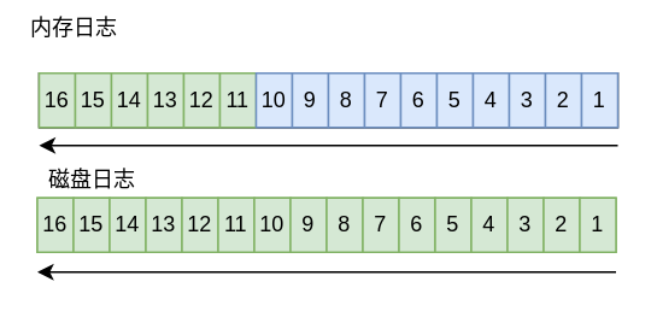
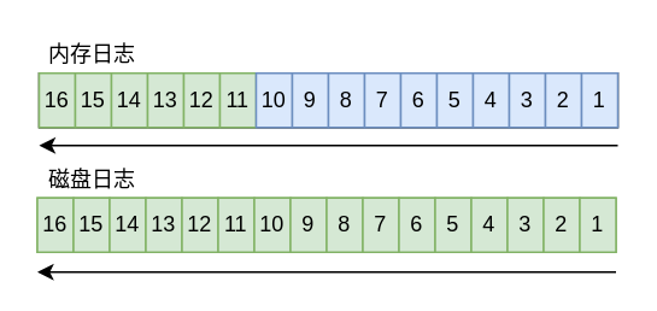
  <mxCell id="0" />
  <mxCell id="1" parent="0" />
  <mxCell id="2" value="" style="rounded=0;whiteSpace=wrap;html=1;" vertex="1" parent="1"><mxGeometry x="21" y="40" width="320" height="30" as="geometry" /></mxCell>
  <mxCell id="3" value="16" style="rounded=0;whiteSpace=wrap;html=1;fillColor=#d5e8d4;strokeColor=#82b366;" vertex="1" parent="1"><mxGeometry x="21" y="40" width="20" height="30" as="geometry" /></mxCell>
  <mxCell id="4" value="15" style="rounded=0;whiteSpace=wrap;html=1;fillColor=#d5e8d4;strokeColor=#82b366;" vertex="1" parent="1"><mxGeometry x="41" y="40" width="20" height="30" as="geometry" /></mxCell>
  <mxCell id="5" value="14" style="rounded=0;whiteSpace=wrap;html=1;fillColor=#d5e8d4;strokeColor=#82b366;" vertex="1" parent="1"><mxGeometry x="61" y="40" width="20" height="30" as="geometry" /></mxCell>
  <mxCell id="6" value="13" style="rounded=0;whiteSpace=wrap;html=1;fillColor=#d5e8d4;strokeColor=#82b366;" vertex="1" parent="1"><mxGeometry x="81" y="40" width="20" height="30" as="geometry" /></mxCell>
  <mxCell id="7" value="12" style="rounded=0;whiteSpace=wrap;html=1;fillColor=#d5e8d4;strokeColor=#82b366;" vertex="1" parent="1"><mxGeometry x="101" y="40" width="20" height="30" as="geometry" /></mxCell>
  <mxCell id="8" value="11" style="rounded=0;whiteSpace=wrap;html=1;fillColor=#d5e8d4;strokeColor=#82b366;" vertex="1" parent="1"><mxGeometry x="121" y="40" width="20" height="30" as="geometry" /></mxCell>
  <mxCell id="9" value="10" style="rounded=0;whiteSpace=wrap;html=1;fillColor=#dae8fc;strokeColor=#6c8ebf;" vertex="1" parent="1"><mxGeometry x="141" y="40" width="20" height="30" as="geometry" /></mxCell>
  <mxCell id="10" value="9" style="rounded=0;whiteSpace=wrap;html=1;fillColor=#dae8fc;strokeColor=#6c8ebf;" vertex="1" parent="1"><mxGeometry x="161" y="40" width="20" height="30" as="geometry" /></mxCell>
  <mxCell id="11" value="8" style="rounded=0;whiteSpace=wrap;html=1;fillColor=#dae8fc;strokeColor=#6c8ebf;" vertex="1" parent="1"><mxGeometry x="181" y="40" width="20" height="30" as="geometry" /></mxCell>
  <mxCell id="12" value="7" style="rounded=0;whiteSpace=wrap;html=1;fillColor=#dae8fc;strokeColor=#6c8ebf;" vertex="1" parent="1"><mxGeometry x="201" y="40" width="20" height="30" as="geometry" /></mxCell>
  <mxCell id="13" value="6" style="rounded=0;whiteSpace=wrap;html=1;fillColor=#dae8fc;strokeColor=#6c8ebf;" vertex="1" parent="1"><mxGeometry x="221" y="40" width="20" height="30" as="geometry" /></mxCell>
  <mxCell id="14" value="5" style="rounded=0;whiteSpace=wrap;html=1;fillColor=#dae8fc;strokeColor=#6c8ebf;" vertex="1" parent="1"><mxGeometry x="241" y="40" width="20" height="30" as="geometry" /></mxCell>
  <mxCell id="15" value="4" style="rounded=0;whiteSpace=wrap;html=1;fillColor=#dae8fc;strokeColor=#6c8ebf;" vertex="1" parent="1"><mxGeometry x="261" y="40" width="20" height="30" as="geometry" /></mxCell>
  <mxCell id="16" value="3" style="rounded=0;whiteSpace=wrap;html=1;fillColor=#dae8fc;strokeColor=#6c8ebf;" vertex="1" parent="1"><mxGeometry x="281" y="40" width="20" height="30" as="geometry" /></mxCell>
  <mxCell id="17" value="2" style="rounded=0;whiteSpace=wrap;html=1;fillColor=#dae8fc;strokeColor=#6c8ebf;" vertex="1" parent="1"><mxGeometry x="301" y="40" width="20" height="30" as="geometry" /></mxCell>
  <mxCell id="18" value="1" style="rounded=0;whiteSpace=wrap;html=1;fillColor=#dae8fc;strokeColor=#6c8ebf;" vertex="1" parent="1"><mxGeometry x="321" y="40" width="20" height="30" as="geometry" /></mxCell>
  <mxCell id="19" value="" style="endArrow=classic;html=1;rounded=0;" edge="1" parent="1"><mxGeometry width="50" height="50" relative="1" as="geometry"><mxPoint x="341" y="80" as="sourcePoint" /><mxPoint x="21" y="80" as="targetPoint" /></mxGeometry></mxCell>
  <mxCell id="20" value="" style="endArrow=classic;html=1;rounded=0;" edge="1" parent="1"><mxGeometry width="50" height="50" relative="1" as="geometry"><mxPoint x="340" y="150" as="sourcePoint" /><mxPoint x="20" y="150" as="targetPoint" /></mxGeometry></mxCell>
  <mxCell id="21" value="" style="rounded=0;whiteSpace=wrap;html=1;fillColor=#d5e8d4;strokeColor=#82b366;" vertex="1" parent="1"><mxGeometry x="20" y="109" width="320" height="30" as="geometry" /></mxCell>
  <mxCell id="22" value="16" style="rounded=0;whiteSpace=wrap;html=1;fillColor=#d5e8d4;strokeColor=#82b366;" vertex="1" parent="1"><mxGeometry x="20" y="109" width="20" height="30" as="geometry" /></mxCell>
  <mxCell id="23" value="15" style="rounded=0;whiteSpace=wrap;html=1;fillColor=#d5e8d4;strokeColor=#82b366;" vertex="1" parent="1"><mxGeometry x="40" y="109" width="20" height="30" as="geometry" /></mxCell>
  <mxCell id="24" value="14" style="rounded=0;whiteSpace=wrap;html=1;fillColor=#d5e8d4;strokeColor=#82b366;" vertex="1" parent="1"><mxGeometry x="60" y="109" width="20" height="30" as="geometry" /></mxCell>
  <mxCell id="25" value="13" style="rounded=0;whiteSpace=wrap;html=1;fillColor=#d5e8d4;strokeColor=#82b366;" vertex="1" parent="1"><mxGeometry x="80" y="109" width="20" height="30" as="geometry" /></mxCell>
  <mxCell id="26" value="12" style="rounded=0;whiteSpace=wrap;html=1;fillColor=#d5e8d4;strokeColor=#82b366;" vertex="1" parent="1"><mxGeometry x="100" y="109" width="20" height="30" as="geometry" /></mxCell>
  <mxCell id="27" value="11" style="rounded=0;whiteSpace=wrap;html=1;fillColor=#d5e8d4;strokeColor=#82b366;" vertex="1" parent="1"><mxGeometry x="120" y="109" width="20" height="30" as="geometry" /></mxCell>
  <mxCell id="28" value="10" style="rounded=0;whiteSpace=wrap;html=1;fillColor=#d5e8d4;strokeColor=#82b366;" vertex="1" parent="1"><mxGeometry x="140" y="109" width="20" height="30" as="geometry" /></mxCell>
  <mxCell id="29" value="9" style="rounded=0;whiteSpace=wrap;html=1;fillColor=#d5e8d4;strokeColor=#82b366;" vertex="1" parent="1"><mxGeometry x="160" y="109" width="20" height="30" as="geometry" /></mxCell>
  <mxCell id="30" value="8" style="rounded=0;whiteSpace=wrap;html=1;fillColor=#d5e8d4;strokeColor=#82b366;" vertex="1" parent="1"><mxGeometry x="180" y="109" width="20" height="30" as="geometry" /></mxCell>
  <mxCell id="31" value="7" style="rounded=0;whiteSpace=wrap;html=1;fillColor=#d5e8d4;strokeColor=#82b366;" vertex="1" parent="1"><mxGeometry x="200" y="109" width="20" height="30" as="geometry" /></mxCell>
  <mxCell id="32" value="6" style="rounded=0;whiteSpace=wrap;html=1;fillColor=#d5e8d4;strokeColor=#82b366;" vertex="1" parent="1"><mxGeometry x="220" y="109" width="20" height="30" as="geometry" /></mxCell>
  <mxCell id="33" value="5" style="rounded=0;whiteSpace=wrap;html=1;fillColor=#d5e8d4;strokeColor=#82b366;" vertex="1" parent="1"><mxGeometry x="240" y="109" width="20" height="30" as="geometry" /></mxCell>
  <mxCell id="34" value="4" style="rounded=0;whiteSpace=wrap;html=1;fillColor=#d5e8d4;strokeColor=#82b366;" vertex="1" parent="1"><mxGeometry x="260" y="109" width="20" height="30" as="geometry" /></mxCell>
  <mxCell id="35" value="3" style="rounded=0;whiteSpace=wrap;html=1;fillColor=#d5e8d4;strokeColor=#82b366;" vertex="1" parent="1"><mxGeometry x="280" y="109" width="20" height="30" as="geometry" /></mxCell>
  <mxCell id="36" value="2" style="rounded=0;whiteSpace=wrap;html=1;fillColor=#d5e8d4;strokeColor=#82b366;" vertex="1" parent="1"><mxGeometry x="300" y="109" width="20" height="30" as="geometry" /></mxCell>
  <mxCell id="37" value="1" style="rounded=0;whiteSpace=wrap;html=1;fillColor=#d5e8d4;strokeColor=#82b366;" vertex="1" parent="1"><mxGeometry x="320" y="109" width="20" height="30" as="geometry" /></mxCell>
- <mxCell id="38" value="内存日志" style="text;html=1;align=center;verticalAlign=middle;resizable=0;points=[];autosize=1;strokeColor=none;fillColor=none;" vertex="1" parent="1"><mxGeometry x="10" y="5" width="60" height="20" as="geometry" /></mxCell>
+ <mxCell id="38" value="内存日志" style="text;html=1;align=center;verticalAlign=middle;resizable=0;points=[];autosize=1;strokeColor=none;fillColor=none;" vertex="1" parent="1"><mxGeometry x="20" y="20" width="60" height="20" as="geometry" /></mxCell>
  <mxCell id="39" value="磁盘日志" style="text;html=1;align=center;verticalAlign=middle;resizable=0;points=[];autosize=1;strokeColor=none;fillColor=none;" vertex="1" parent="1"><mxGeometry x="20" y="89" width="60" height="20" as="geometry" /></mxCell>
